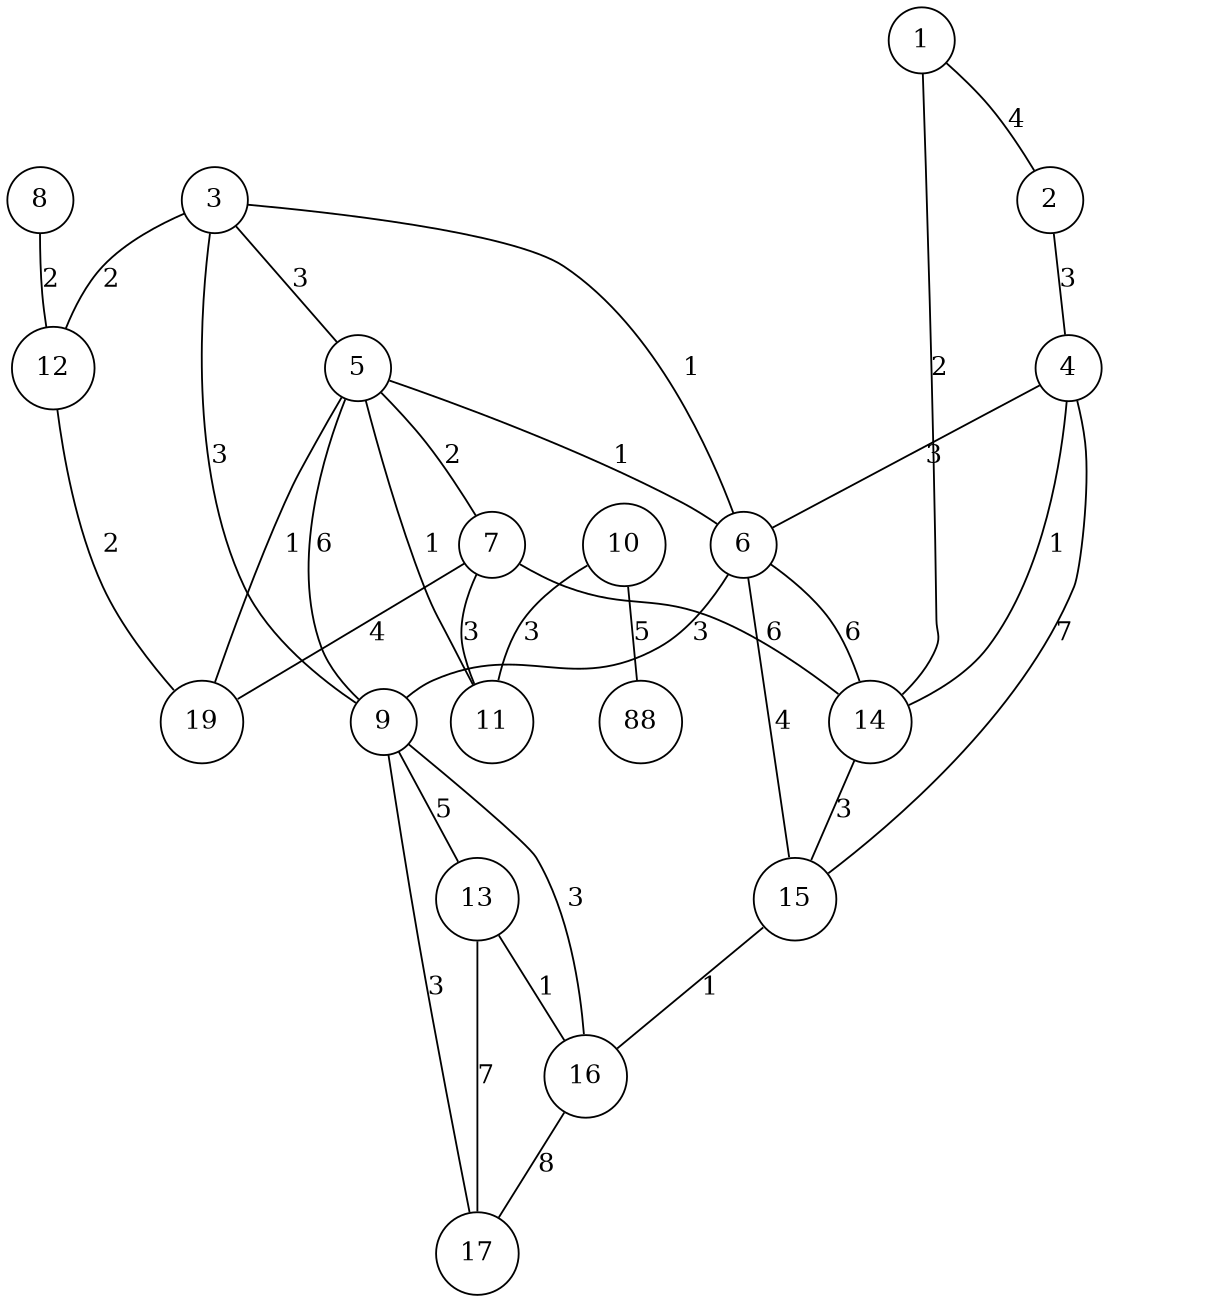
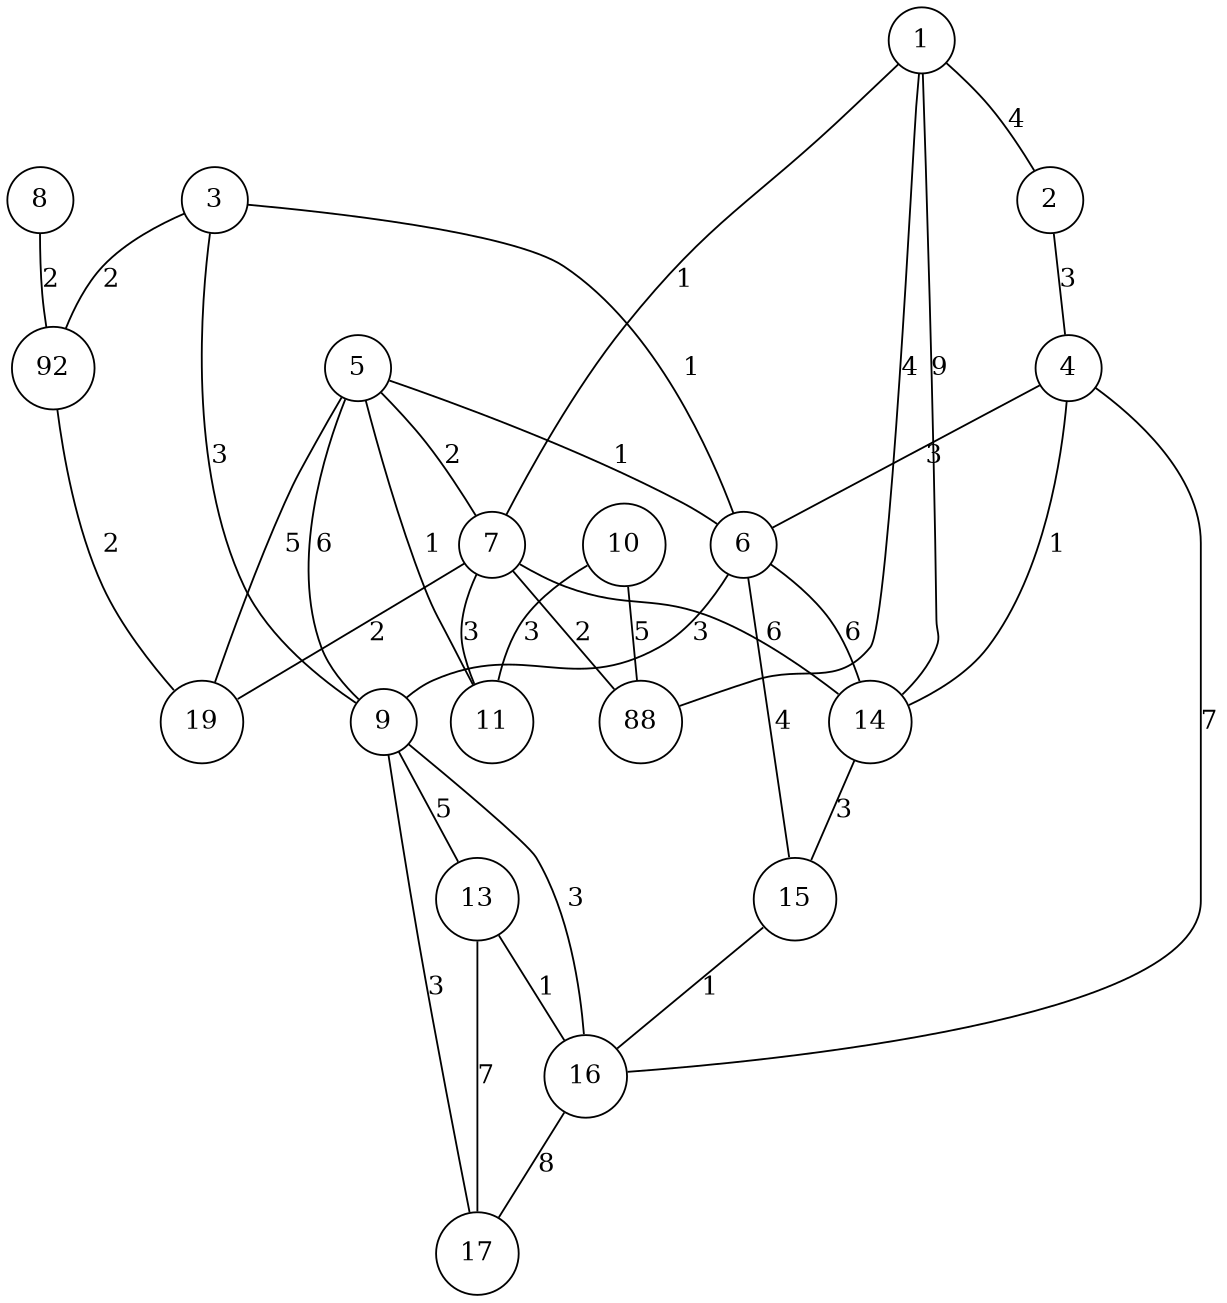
  graph {
    node [shape=circle]
-   12
+   12 [label=92]
    19
    13
    17
    16
    1
    2
    n8 [label=88]
    14
    7
    4
    15
    11
    6
    9
    3
    5
    8
    10
    12 -- 19 [label=2]
    13 -- 17 [label=7]
    13 -- 16 [label=1]
    16 -- 17 [label=8]
    1 -- 2 [label=4]
-   1 -- 14 [label=2]
+   1 -- n8 [label=4]
+   1 -- 14 [label=9]
+   1 -- 7 [label=1]
    2 -- 4 [label=3]
    14 -- 15 [label=3]
-   7 -- 19 [label=4]
+   7 -- 19 [label=2]
+   7 -- n8 [label=2]
    7 -- 14 [label=6]
    7 -- 11 [label=3]
    4 -- 14 [label=1]
-   4 -- 15 [label=7]
+   4 -- 16 [label=7]
    4 -- 6 [label=3]
    15 -- 16 [label=1]
    6 -- 14 [label=6]
    6 -- 15 [label=4]
    6 -- 9 [label=3]
    9 -- 13 [label=5]
    9 -- 17 [label=3]
    9 -- 16 [label=3]
    3 -- 12 [label=2]
    3 -- 6 [label=1]
    3 -- 9 [label=3]
-   3 -- 5 [label=3]
-   5 -- 19 [label=1]
+   5 -- 19 [label=5]
    5 -- 7 [label=2]
    5 -- 11 [label=1]
    5 -- 6 [label=1]
    5 -- 9 [label=6]
    8 -- 12 [label=2]
    10 -- n8 [label=5]
    10 -- 11 [label=3]
  }
